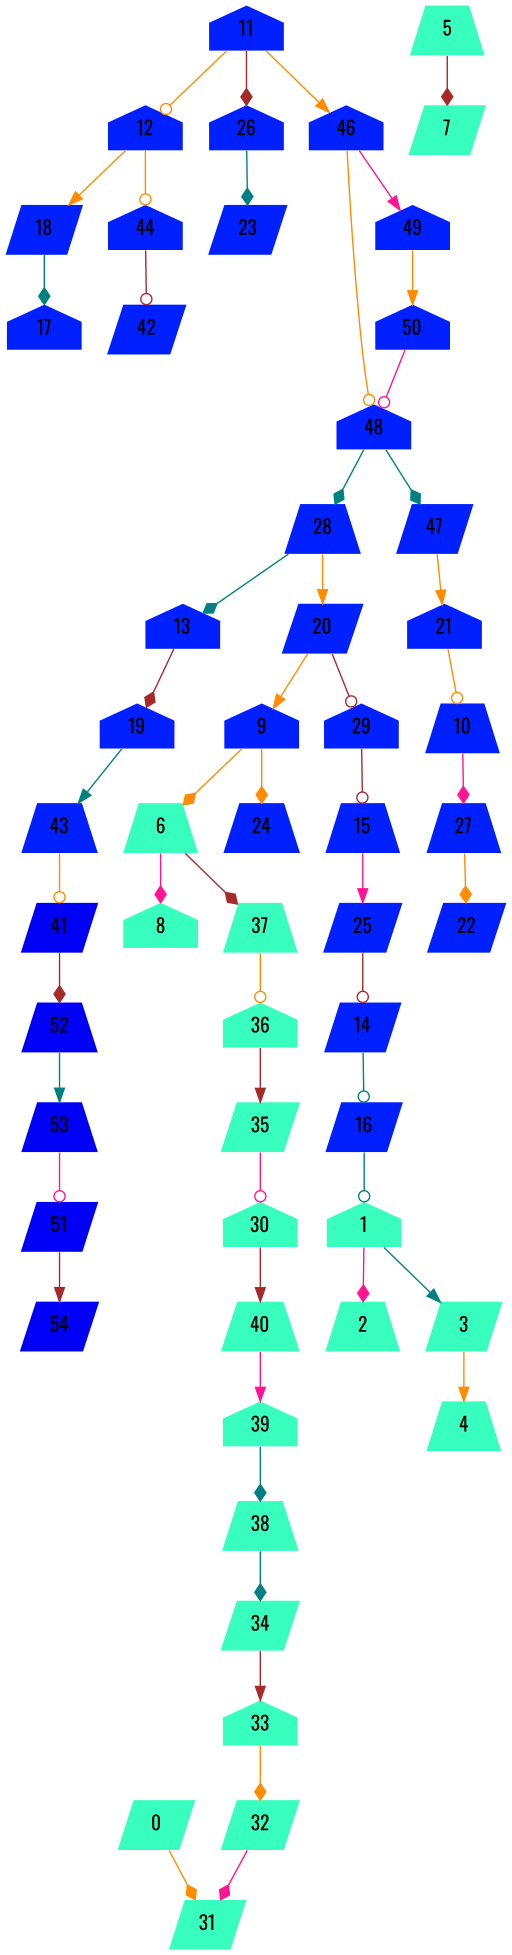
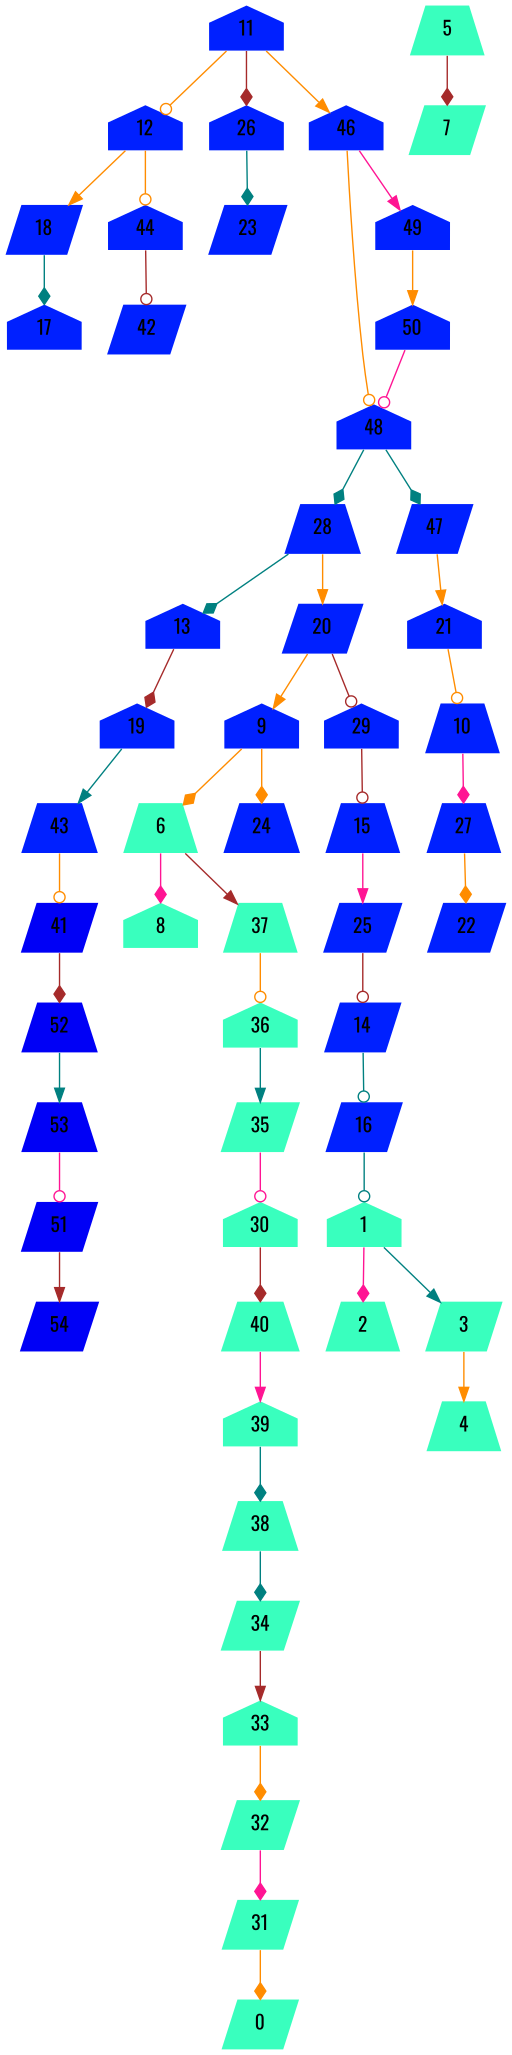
  digraph {
    fontname=Oswald
    node [fillcolor="#0020ff" fontname=Oswald penwidth=0 shape=house style=filled]
    edge [arrowhead=diamond color=darkorange fontname=Oswald]
    0 [fillcolor="#39ffbe" shape=parallelogram]
    1 [fillcolor="#39ffbe"]
    2 [fillcolor="#39ffbe" shape=trapezium]
    3 [fillcolor="#39ffbe" shape=parallelogram]
    4 [fillcolor="#39ffbe" shape=trapezium]
    5 [fillcolor="#39ffbe" shape=trapezium]
    7 [fillcolor="#39ffbe" shape=parallelogram]
    6 [fillcolor="#39ffbe" shape=trapezium]
    8 [fillcolor="#39ffbe"]
    37 [fillcolor="#39ffbe" shape=trapezium]
    36 [fillcolor="#39ffbe"]
    9
    24 [shape=trapezium]
    10 [shape=trapezium]
    27 [shape=trapezium]
    22 [shape=parallelogram]
    11
    12
    26
    46
    18 [shape=parallelogram]
    44
    23 [shape=parallelogram]
    48
    49
    17
    42 [shape=parallelogram]
    13
    19
    43 [shape=trapezium]
    14 [shape=parallelogram]
    16 [shape=parallelogram]
    15 [shape=trapezium]
    25 [shape=parallelogram]
    41 [fillcolor="#0000f6" shape=parallelogram]
    20 [shape=parallelogram]
    29
    21
    28 [shape=trapezium]
    30 [fillcolor="#39ffbe"]
    40 [fillcolor="#39ffbe" shape=trapezium]
    39 [fillcolor="#39ffbe"]
    31 [fillcolor="#39ffbe" shape=parallelogram]
    32 [fillcolor="#39ffbe" shape=parallelogram]
    33 [fillcolor="#39ffbe"]
    34 [fillcolor="#39ffbe" shape=parallelogram]
    35 [fillcolor="#39ffbe" shape=parallelogram]
    38 [fillcolor="#39ffbe" shape=trapezium]
    52 [fillcolor="#0000f6" shape=trapezium]
    53 [fillcolor="#0000f6" shape=trapezium]
    47 [shape=parallelogram]
    50
    51 [fillcolor="#0000f6" shape=parallelogram]
    54 [fillcolor="#0000f6" shape=parallelogram]
    1 -> 2 [color=deeppink]
    1 -> 3 [arrowhead=normal color=teal]
    3 -> 4 [arrowhead=normal]
    5 -> 7 [color=brown]
    6 -> 8 [color=deeppink]
-   6 -> 37 [color=brown]
+   6 -> 37 [arrowhead=normal color=brown]
    37 -> 36 [arrowhead=odot]
-   36 -> 35 [arrowhead=normal color=brown]
+   36 -> 35 [arrowhead=normal color=teal]
    9 -> 6
    9 -> 24
    10 -> 27 [color=deeppink]
    27 -> 22
    11 -> 12 [arrowhead=odot]
    11 -> 26 [color=brown]
    11 -> 46 [arrowhead=normal]
    12 -> 18 [arrowhead=normal]
    12 -> 44 [arrowhead=odot]
    26 -> 23 [color=teal]
    46 -> 48 [arrowhead=odot]
    46 -> 49 [arrowhead=normal color=deeppink]
    18 -> 17 [color=teal]
    44 -> 42 [arrowhead=odot color=brown]
    48 -> 28 [color=teal]
    48 -> 47 [color=teal]
    49 -> 50 [arrowhead=normal]
    13 -> 19 [color=brown]
    19 -> 43 [arrowhead=normal color=teal]
    43 -> 41 [arrowhead=odot]
    14 -> 16 [arrowhead=odot color=teal]
    16 -> 1 [arrowhead=odot color=teal]
    15 -> 25 [arrowhead=normal color=deeppink]
    25 -> 14 [arrowhead=odot color=brown]
    41 -> 52 [color=brown]
    20 -> 9 [arrowhead=normal]
    20 -> 29 [arrowhead=odot color=brown]
    29 -> 15 [arrowhead=odot color=brown]
    21 -> 10 [arrowhead=odot]
    28 -> 13 [color=teal]
    28 -> 20 [arrowhead=normal]
-   30 -> 40 [arrowhead=normal color=brown]
+   30 -> 40 [color=brown]
    40 -> 39 [arrowhead=normal color=deeppink]
    39 -> 38 [color=teal]
-   0 -> 31
+   31 -> 0
    32 -> 31 [color=deeppink]
    33 -> 32
    34 -> 33 [arrowhead=normal color=brown]
    35 -> 30 [arrowhead=odot color=deeppink]
    38 -> 34 [color=teal]
    52 -> 53 [arrowhead=normal color=teal]
    53 -> 51 [arrowhead=odot color=deeppink]
    47 -> 21 [arrowhead=normal]
    50 -> 48 [arrowhead=odot color=deeppink]
    51 -> 54 [arrowhead=normal color=brown]
  }
